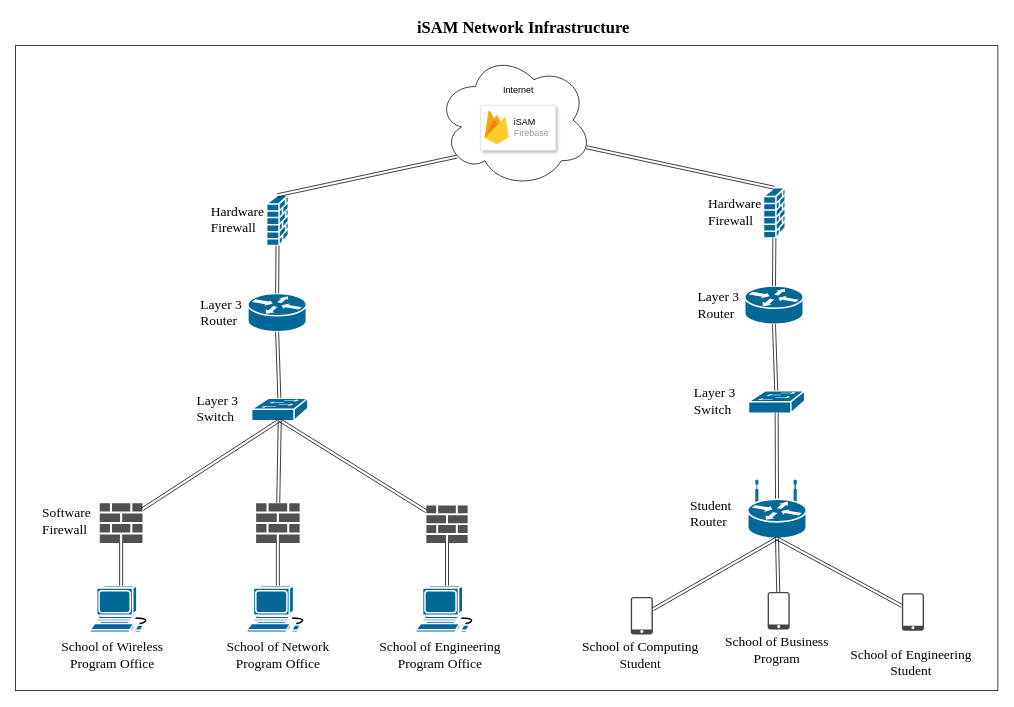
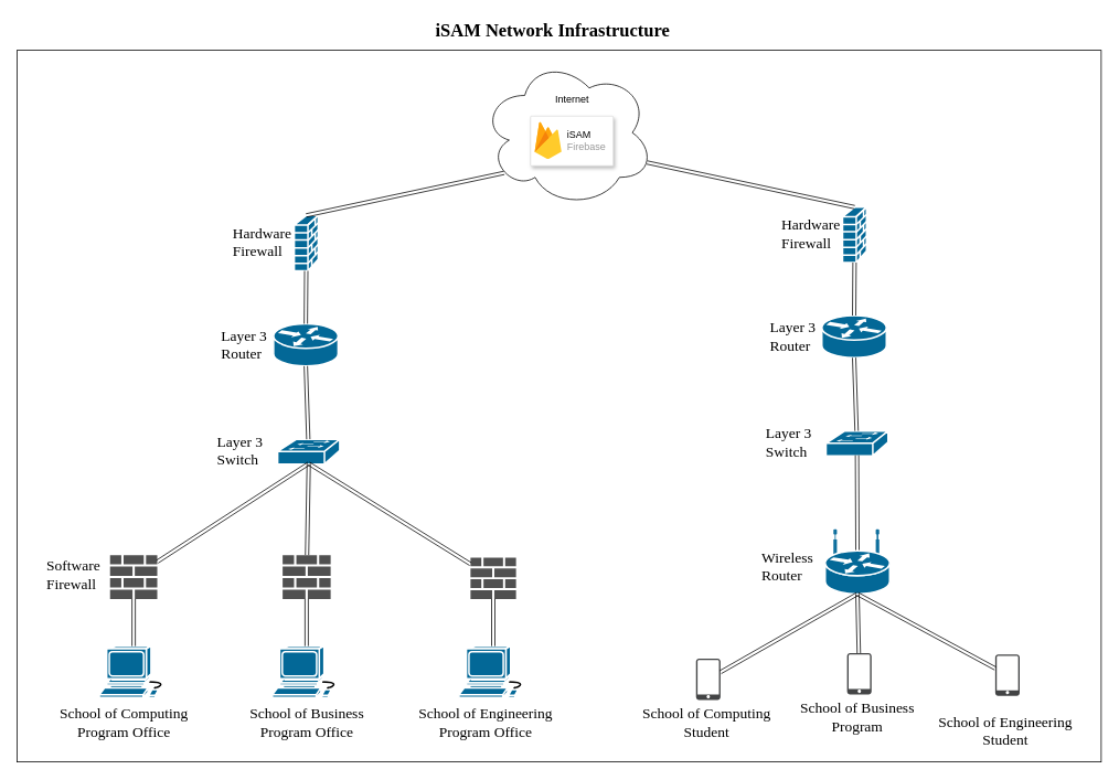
  <mxCell id="0" />
  <mxCell id="1" parent="0" />
- <mxCell id="2" value="iSAM Network Infrastructure" style="text;html=1;resizable=0;points=[];autosize=1;align=left;verticalAlign=top;spacingTop=-4;fontSize=22;fontFamily=Times New Roman;fontStyle=1" parent="1" vertex="1"><mxGeometry x="554" y="20" width="280" height="30" as="geometry" /></mxCell>
+ <mxCell id="2" value="iSAM Network Infrastructure" style="text;html=1;resizable=0;points=[];autosize=1;align=left;verticalAlign=top;spacingTop=-4;fontSize=22;fontFamily=Times New Roman;fontStyle=1" parent="1" vertex="1"><mxGeometry x="524" y="20" width="280" height="30" as="geometry" /></mxCell>
  <mxCell id="3" value="" style="shape=mxgraph.cisco.computers_and_peripherals.workstation;html=1;pointerEvents=1;dashed=0;fillColor=#036897;strokeColor=#ffffff;strokeWidth=2;verticalLabelPosition=bottom;verticalAlign=top;align=center;outlineConnect=0;fontFamily=Times New Roman;fontSize=18;" parent="1" vertex="1"><mxGeometry x="119.5" y="780" width="83" height="62" as="geometry" /></mxCell>
  <mxCell id="4" value="" style="shape=mxgraph.cisco.computers_and_peripherals.workstation;html=1;pointerEvents=1;dashed=0;fillColor=#036897;strokeColor=#ffffff;strokeWidth=2;verticalLabelPosition=bottom;verticalAlign=top;align=center;outlineConnect=0;fontFamily=Times New Roman;fontSize=18;" parent="1" vertex="1"><mxGeometry x="328.5" y="780" width="83" height="62" as="geometry" /></mxCell>
  <mxCell id="5" value="" style="shape=mxgraph.cisco.computers_and_peripherals.workstation;html=1;pointerEvents=1;dashed=0;fillColor=#036897;strokeColor=#ffffff;strokeWidth=2;verticalLabelPosition=bottom;verticalAlign=top;align=center;outlineConnect=0;fontFamily=Times New Roman;fontSize=18;" parent="1" vertex="1"><mxGeometry x="554" y="780" width="83" height="62" as="geometry" /></mxCell>
- <mxCell id="6" value="School of Wireless&lt;br&gt;Program Office" style="text;html=1;resizable=0;points=[];autosize=1;align=center;verticalAlign=top;spacingTop=-4;fontSize=18;fontFamily=Times New Roman;" parent="1" vertex="1"><mxGeometry x="64" y="848.5" width="170" height="50" as="geometry" /></mxCell>
- <mxCell id="7" value="School of Network&lt;br&gt;Program Office" style="text;html=1;resizable=0;points=[];autosize=1;align=center;verticalAlign=top;spacingTop=-4;fontSize=18;fontFamily=Times New Roman;" parent="1" vertex="1"><mxGeometry x="295" y="848.5" width="150" height="50" as="geometry" /></mxCell>
+ <mxCell id="6" value="School of Computing&lt;br&gt;Program Office" style="text;html=1;resizable=0;points=[];autosize=1;align=center;verticalAlign=top;spacingTop=-4;fontSize=18;fontFamily=Times New Roman;" parent="1" vertex="1"><mxGeometry x="64" y="848.5" width="170" height="50" as="geometry" /></mxCell>
+ <mxCell id="7" value="School of Business&lt;br&gt;Program Office" style="text;html=1;resizable=0;points=[];autosize=1;align=center;verticalAlign=top;spacingTop=-4;fontSize=18;fontFamily=Times New Roman;" parent="1" vertex="1"><mxGeometry x="295" y="848.5" width="150" height="50" as="geometry" /></mxCell>
  <mxCell id="8" value="School of Engineering&lt;br&gt;Program Office" style="text;html=1;resizable=0;points=[];autosize=1;align=center;verticalAlign=top;spacingTop=-4;fontSize=18;fontFamily=Times New Roman;" parent="1" vertex="1"><mxGeometry x="495.5" y="848.5" width="180" height="50" as="geometry" /></mxCell>
  <mxCell id="9" value="" style="shape=link;html=1;fontFamily=Times New Roman;fontSize=18;exitX=0.5;exitY=0;exitDx=0;exitDy=0;exitPerimeter=0;" parent="1" source="3" target="10" edge="1"><mxGeometry width="50" height="50" relative="1" as="geometry"><mxPoint x="44" y="812.5" as="sourcePoint" /><mxPoint x="162.023" y="725.456" as="targetPoint" /></mxGeometry></mxCell>
  <mxCell id="10" value="" style="pointerEvents=1;shadow=0;dashed=0;html=1;strokeColor=none;fillColor=#505050;labelPosition=center;verticalLabelPosition=bottom;verticalAlign=top;outlineConnect=0;align=center;shape=mxgraph.office.concepts.firewall;fontFamily=Times New Roman;fontSize=18;" parent="1" vertex="1"><mxGeometry x="132.5" y="670" width="57" height="53" as="geometry" /></mxCell>
  <mxCell id="11" value="" style="pointerEvents=1;shadow=0;dashed=0;html=1;strokeColor=none;fillColor=#505050;labelPosition=center;verticalLabelPosition=bottom;verticalAlign=top;outlineConnect=0;align=center;shape=mxgraph.office.concepts.firewall;fontFamily=Times New Roman;fontSize=18;" parent="1" vertex="1"><mxGeometry x="341" y="670" width="58" height="53" as="geometry" /></mxCell>
  <mxCell id="12" value="" style="pointerEvents=1;shadow=0;dashed=0;html=1;strokeColor=none;fillColor=#505050;labelPosition=center;verticalLabelPosition=bottom;verticalAlign=top;outlineConnect=0;align=center;shape=mxgraph.office.concepts.firewall;fontFamily=Times New Roman;fontSize=18;" parent="1" vertex="1"><mxGeometry x="568" y="673" width="55" height="50" as="geometry" /></mxCell>
  <mxCell id="13" value="" style="shape=link;html=1;fontFamily=Times New Roman;fontSize=18;exitX=0.5;exitY=0;exitDx=0;exitDy=0;exitPerimeter=0;" parent="1" source="4" target="11" edge="1"><mxGeometry width="50" height="50" relative="1" as="geometry"><mxPoint x="264" y="802.5" as="sourcePoint" /><mxPoint x="314" y="752.5" as="targetPoint" /></mxGeometry></mxCell>
  <mxCell id="14" value="" style="shape=link;html=1;fontFamily=Times New Roman;fontSize=18;exitX=0.5;exitY=0;exitDx=0;exitDy=0;exitPerimeter=0;" parent="1" source="5" target="12" edge="1"><mxGeometry width="50" height="50" relative="1" as="geometry"><mxPoint x="380" y="790" as="sourcePoint" /><mxPoint x="380" y="723" as="targetPoint" /></mxGeometry></mxCell>
  <mxCell id="15" value="Software &lt;br&gt;Firewall" style="text;html=1;resizable=0;points=[];autosize=1;align=left;verticalAlign=top;spacingTop=-4;fontSize=18;fontFamily=Times New Roman;" parent="1" vertex="1"><mxGeometry x="54" y="670" width="80" height="50" as="geometry" /></mxCell>
  <mxCell id="16" value="" style="shape=mxgraph.cisco.switches.workgroup_switch;html=1;pointerEvents=1;dashed=0;fillColor=#036897;strokeColor=#ffffff;strokeWidth=2;verticalLabelPosition=bottom;verticalAlign=top;align=center;outlineConnect=0;fontFamily=Times New Roman;fontSize=18;" parent="1" vertex="1"><mxGeometry x="335" y="530" width="75" height="30" as="geometry" /></mxCell>
  <mxCell id="17" value="" style="shape=link;html=1;fontFamily=Times New Roman;fontSize=18;entryX=0.5;entryY=0.98;entryDx=0;entryDy=0;entryPerimeter=0;" parent="1" source="10" target="16" edge="1"><mxGeometry width="50" height="50" relative="1" as="geometry"><mxPoint x="188" y="654.5" as="sourcePoint" /><mxPoint x="238" y="604.5" as="targetPoint" /></mxGeometry></mxCell>
  <mxCell id="18" value="" style="shape=link;html=1;fontFamily=Times New Roman;fontSize=18;entryX=0.5;entryY=0.98;entryDx=0;entryDy=0;entryPerimeter=0;" parent="1" source="11" target="16" edge="1"><mxGeometry width="50" height="50" relative="1" as="geometry"><mxPoint x="428" y="634.5" as="sourcePoint" /><mxPoint x="358" y="564.5" as="targetPoint" /></mxGeometry></mxCell>
  <mxCell id="19" value="" style="shape=link;html=1;fontFamily=Times New Roman;fontSize=18;exitX=0.5;exitY=0.98;exitDx=0;exitDy=0;exitPerimeter=0;" parent="1" source="16" target="12" edge="1"><mxGeometry width="50" height="50" relative="1" as="geometry"><mxPoint x="458" y="624.5" as="sourcePoint" /><mxPoint x="508" y="574.5" as="targetPoint" /></mxGeometry></mxCell>
  <mxCell id="20" value="" style="shape=mxgraph.cisco.routers.router;html=1;pointerEvents=1;dashed=0;fillColor=#036897;strokeColor=#ffffff;strokeWidth=2;verticalLabelPosition=bottom;verticalAlign=top;align=center;outlineConnect=0;fontFamily=Times New Roman;fontSize=18;" parent="1" vertex="1"><mxGeometry x="330" y="390.5" width="78" height="51" as="geometry" /></mxCell>
  <mxCell id="21" value="" style="shape=link;html=1;fontFamily=Times New Roman;fontSize=18;entryX=0.5;entryY=1;entryDx=0;entryDy=0;entryPerimeter=0;" parent="1" source="16" target="20" edge="1"><mxGeometry width="50" height="50" relative="1" as="geometry"><mxPoint x="66" y="424" as="sourcePoint" /><mxPoint x="116" y="374" as="targetPoint" /></mxGeometry></mxCell>
  <mxCell id="22" value="" style="shape=mxgraph.cisco.security.firewall;html=1;dashed=0;fillColor=#036897;strokeColor=#ffffff;strokeWidth=2;verticalLabelPosition=bottom;verticalAlign=top;fontFamily=Times New Roman;fontSize=18;align=center;" parent="1" vertex="1"><mxGeometry x="355" y="259.5" width="29" height="67" as="geometry" /></mxCell>
  <mxCell id="23" value="Hardware&amp;nbsp;&lt;br&gt;Firewall" style="text;html=1;resizable=0;points=[];autosize=1;align=left;verticalAlign=top;spacingTop=-4;fontSize=18;fontFamily=Times New Roman;" parent="1" vertex="1"><mxGeometry x="279" y="268" width="90" height="50" as="geometry" /></mxCell>
  <mxCell id="24" value="Layer 3&amp;nbsp;&lt;br&gt;Switch" style="text;html=1;resizable=0;points=[];autosize=1;align=left;verticalAlign=top;spacingTop=-4;fontSize=18;fontFamily=Times New Roman;" parent="1" vertex="1"><mxGeometry x="260" y="520" width="80" height="50" as="geometry" /></mxCell>
  <mxCell id="25" value="Layer 3 &lt;br&gt;Router" style="text;html=1;resizable=0;points=[];autosize=1;align=left;verticalAlign=top;spacingTop=-4;fontSize=18;fontFamily=Times New Roman;" parent="1" vertex="1"><mxGeometry x="265" y="391.5" width="70" height="50" as="geometry" /></mxCell>
  <mxCell id="26" value="" style="rounded=0;whiteSpace=wrap;html=1;fillColor=none;fontFamily=Times New Roman;fontSize=18;align=center;" parent="1" vertex="1"><mxGeometry x="20" y="60" width="1310" height="860" as="geometry" /></mxCell>
  <mxCell id="27" value="" style="shape=link;html=1;fontFamily=Times New Roman;fontSize=18;exitX=0.5;exitY=0;exitDx=0;exitDy=0;exitPerimeter=0;entryX=0.5;entryY=1;entryDx=0;entryDy=0;entryPerimeter=0;" parent="1" source="20" target="22" edge="1"><mxGeometry width="50" height="50" relative="1" as="geometry"><mxPoint x="266" y="430" as="sourcePoint" /><mxPoint x="316" y="380" as="targetPoint" /></mxGeometry></mxCell>
  <mxCell id="28" value="" style="ellipse;shape=cloud;whiteSpace=wrap;html=1;rounded=0;shadow=0;comic=0;strokeWidth=1;fontFamily=Verdana;fontSize=12;" parent="1" vertex="1"><mxGeometry x="581.5" y="69.5" width="208" height="180" as="geometry" /></mxCell>
  <mxCell id="29" value="" style="shape=link;html=1;fontFamily=Times New Roman;fontSize=22;exitX=0.5;exitY=0;exitDx=0;exitDy=0;exitPerimeter=0;entryX=0.13;entryY=0.77;entryDx=0;entryDy=0;entryPerimeter=0;" parent="1" source="22" target="28" edge="1"><mxGeometry width="50" height="50" relative="1" as="geometry"><mxPoint x="346" y="260" as="sourcePoint" /><mxPoint x="396" y="210" as="targetPoint" /></mxGeometry></mxCell>
  <mxCell id="30" value="" style="strokeColor=#dddddd;fillColor=#ffffff;shadow=1;strokeWidth=1;rounded=1;absoluteArcSize=1;arcSize=2;" parent="1" vertex="1"><mxGeometry x="640.5" y="139.5" width="100" height="60" as="geometry" /></mxCell>
  <mxCell id="31" value="&lt;font color=&quot;#000000&quot;&gt;iSAM&lt;/font&gt;&lt;br&gt;Firebase" style="dashed=0;connectable=0;html=1;fillColor=#5184F3;strokeColor=none;shape=mxgraph.gcp2.firebase;part=1;labelPosition=right;verticalLabelPosition=middle;align=left;verticalAlign=middle;spacingLeft=5;fontColor=#999999;fontSize=12;" parent="30" vertex="1"><mxGeometry width="32.4" height="45" relative="1" as="geometry"><mxPoint x="5" y="7" as="offset" /></mxGeometry></mxCell>
  <mxCell id="32" value="Internet" style="text;html=1;strokeColor=none;fillColor=none;align=center;verticalAlign=middle;whiteSpace=wrap;rounded=0;" parent="1" vertex="1"><mxGeometry x="670.5" y="109.5" width="40" height="20" as="geometry" /></mxCell>
  <mxCell id="33" value="School of Business&lt;br&gt;Program" style="text;html=1;resizable=0;points=[];autosize=1;align=center;verticalAlign=top;spacingTop=-4;fontSize=18;fontFamily=Times New Roman;" parent="1" vertex="1"><mxGeometry x="960" y="842" width="150" height="50" as="geometry" /></mxCell>
  <mxCell id="34" value="" style="shape=mxgraph.cisco.switches.workgroup_switch;html=1;pointerEvents=1;dashed=0;fillColor=#036897;strokeColor=#ffffff;strokeWidth=2;verticalLabelPosition=bottom;verticalAlign=top;align=center;outlineConnect=0;fontFamily=Times New Roman;fontSize=18;" parent="1" vertex="1"><mxGeometry x="997.5" y="520" width="75" height="30" as="geometry" /></mxCell>
  <mxCell id="35" value="" style="shape=link;html=1;fontFamily=Times New Roman;fontSize=18;entryX=0.5;entryY=0.98;entryDx=0;entryDy=0;entryPerimeter=0;exitX=0.5;exitY=0.32;exitDx=0;exitDy=0;exitPerimeter=0;" parent="1" source="45" target="34" edge="1"><mxGeometry width="50" height="50" relative="1" as="geometry"><mxPoint x="1032.983" y="660" as="sourcePoint" /><mxPoint x="1020.5" y="554.5" as="targetPoint" /></mxGeometry></mxCell>
  <mxCell id="36" value="" style="shape=mxgraph.cisco.routers.router;html=1;pointerEvents=1;dashed=0;fillColor=#036897;strokeColor=#ffffff;strokeWidth=2;verticalLabelPosition=bottom;verticalAlign=top;align=center;outlineConnect=0;fontFamily=Times New Roman;fontSize=18;" parent="1" vertex="1"><mxGeometry x="992.5" y="380.5" width="78" height="51" as="geometry" /></mxCell>
  <mxCell id="37" value="" style="shape=link;html=1;fontFamily=Times New Roman;fontSize=18;entryX=0.5;entryY=1;entryDx=0;entryDy=0;entryPerimeter=0;" parent="1" source="34" target="36" edge="1"><mxGeometry width="50" height="50" relative="1" as="geometry"><mxPoint x="728.5" y="414" as="sourcePoint" /><mxPoint x="778.5" y="364" as="targetPoint" /></mxGeometry></mxCell>
  <mxCell id="38" value="" style="shape=mxgraph.cisco.security.firewall;html=1;dashed=0;fillColor=#036897;strokeColor=#ffffff;strokeWidth=2;verticalLabelPosition=bottom;verticalAlign=top;fontFamily=Times New Roman;fontSize=18;align=center;" parent="1" vertex="1"><mxGeometry x="1017.5" y="249.5" width="29" height="67" as="geometry" /></mxCell>
  <mxCell id="39" value="Hardware&amp;nbsp;&lt;br&gt;Firewall" style="text;html=1;resizable=0;points=[];autosize=1;align=left;verticalAlign=top;spacingTop=-4;fontSize=18;fontFamily=Times New Roman;" parent="1" vertex="1"><mxGeometry x="941.5" y="258" width="90" height="50" as="geometry" /></mxCell>
  <mxCell id="40" value="Layer 3&amp;nbsp;&lt;br&gt;Switch" style="text;html=1;resizable=0;points=[];autosize=1;align=left;verticalAlign=top;spacingTop=-4;fontSize=18;fontFamily=Times New Roman;" parent="1" vertex="1"><mxGeometry x="922.5" y="510" width="80" height="50" as="geometry" /></mxCell>
  <mxCell id="41" value="Layer 3 &lt;br&gt;Router" style="text;html=1;resizable=0;points=[];autosize=1;align=left;verticalAlign=top;spacingTop=-4;fontSize=18;fontFamily=Times New Roman;" parent="1" vertex="1"><mxGeometry x="927.5" y="381.5" width="70" height="50" as="geometry" /></mxCell>
  <mxCell id="42" value="" style="shape=link;html=1;fontFamily=Times New Roman;fontSize=18;exitX=0.5;exitY=0;exitDx=0;exitDy=0;exitPerimeter=0;entryX=0.5;entryY=1;entryDx=0;entryDy=0;entryPerimeter=0;" parent="1" source="36" target="38" edge="1"><mxGeometry width="50" height="50" relative="1" as="geometry"><mxPoint x="928.5" y="420" as="sourcePoint" /><mxPoint x="978.5" y="370" as="targetPoint" /></mxGeometry></mxCell>
  <mxCell id="43" value="" style="shape=link;html=1;fontFamily=Times New Roman;fontSize=22;exitX=0.5;exitY=0;exitDx=0;exitDy=0;exitPerimeter=0;entryX=0.96;entryY=0.7;entryDx=0;entryDy=0;entryPerimeter=0;" parent="1" source="38" target="28" edge="1"><mxGeometry width="50" height="50" relative="1" as="geometry"><mxPoint x="1008.5" y="250" as="sourcePoint" /><mxPoint x="1033.4" y="211" as="targetPoint" /></mxGeometry></mxCell>
  <mxCell id="44" value="" style="pointerEvents=1;shadow=0;dashed=0;html=1;strokeColor=none;fillColor=#434445;aspect=fixed;labelPosition=center;verticalLabelPosition=bottom;verticalAlign=top;align=center;outlineConnect=0;shape=mxgraph.vvd.phone;" parent="1" vertex="1"><mxGeometry x="1023" y="788.5" width="29.5" height="50" as="geometry" /></mxCell>
  <mxCell id="45" value="" style="shape=mxgraph.cisco.routers.wireless_router;html=1;dashed=0;fillColor=#036897;strokeColor=#ffffff;strokeWidth=2;verticalLabelPosition=bottom;verticalAlign=top" parent="1" vertex="1"><mxGeometry x="996.5" y="640" width="78" height="77" as="geometry" /></mxCell>
- <mxCell id="46" value="Student &lt;br&gt;Router" style="text;html=1;resizable=0;points=[];autosize=1;align=left;verticalAlign=top;spacingTop=-4;fontSize=18;fontFamily=Times New Roman;" parent="1" vertex="1"><mxGeometry x="917.5" y="660" width="80" height="50" as="geometry" /></mxCell>
+ <mxCell id="46" value="Wireless &lt;br&gt;Router" style="text;html=1;resizable=0;points=[];autosize=1;align=left;verticalAlign=top;spacingTop=-4;fontSize=18;fontFamily=Times New Roman;" parent="1" vertex="1"><mxGeometry x="917.5" y="660" width="80" height="50" as="geometry" /></mxCell>
  <mxCell id="47" value="" style="shape=link;html=1;entryX=0.5;entryY=1;entryDx=0;entryDy=0;entryPerimeter=0;" parent="1" source="44" target="45" edge="1"><mxGeometry width="50" height="50" relative="1" as="geometry"><mxPoint x="959" y="810" as="sourcePoint" /><mxPoint x="1009" y="760" as="targetPoint" /></mxGeometry></mxCell>
  <mxCell id="48" value="School of Engineering&lt;br&gt;Student" style="text;html=1;resizable=0;points=[];autosize=1;align=center;verticalAlign=top;spacingTop=-4;fontSize=18;fontFamily=Times New Roman;" parent="1" vertex="1"><mxGeometry x="1124" y="858.5" width="180" height="50" as="geometry" /></mxCell>
  <mxCell id="49" value="" style="pointerEvents=1;shadow=0;dashed=0;html=1;strokeColor=none;fillColor=#434445;aspect=fixed;labelPosition=center;verticalLabelPosition=bottom;verticalAlign=top;align=center;outlineConnect=0;shape=mxgraph.vvd.phone;" parent="1" vertex="1"><mxGeometry x="1202" y="790" width="29.5" height="50" as="geometry" /></mxCell>
  <mxCell id="50" value="School of Computing&lt;br&gt;Student&lt;br&gt;" style="text;html=1;resizable=0;points=[];autosize=1;align=center;verticalAlign=top;spacingTop=-4;fontSize=18;fontFamily=Times New Roman;" parent="1" vertex="1"><mxGeometry x="767.5" y="848.5" width="170" height="50" as="geometry" /></mxCell>
  <mxCell id="51" value="" style="pointerEvents=1;shadow=0;dashed=0;html=1;strokeColor=none;fillColor=#434445;aspect=fixed;labelPosition=center;verticalLabelPosition=bottom;verticalAlign=top;align=center;outlineConnect=0;shape=mxgraph.vvd.phone;" parent="1" vertex="1"><mxGeometry x="840.5" y="795" width="29.5" height="50" as="geometry" /></mxCell>
  <mxCell id="52" value="" style="shape=link;html=1;entryX=0.5;entryY=1;entryDx=0;entryDy=0;entryPerimeter=0;" parent="1" source="51" target="45" edge="1"><mxGeometry width="50" height="50" relative="1" as="geometry"><mxPoint x="999" y="780" as="sourcePoint" /><mxPoint x="1049" y="730" as="targetPoint" /></mxGeometry></mxCell>
  <mxCell id="53" value="" style="shape=link;html=1;entryX=0.5;entryY=1;entryDx=0;entryDy=0;entryPerimeter=0;" parent="1" source="49" target="45" edge="1"><mxGeometry width="50" height="50" relative="1" as="geometry"><mxPoint x="689" y="740" as="sourcePoint" /><mxPoint x="739" y="690" as="targetPoint" /></mxGeometry></mxCell>
